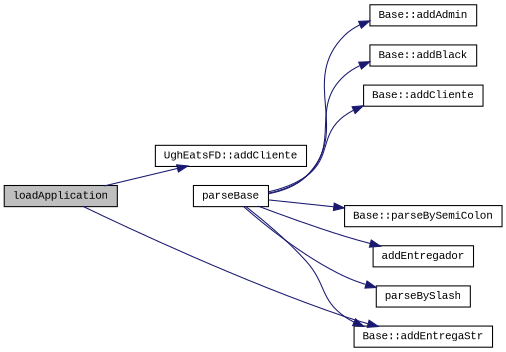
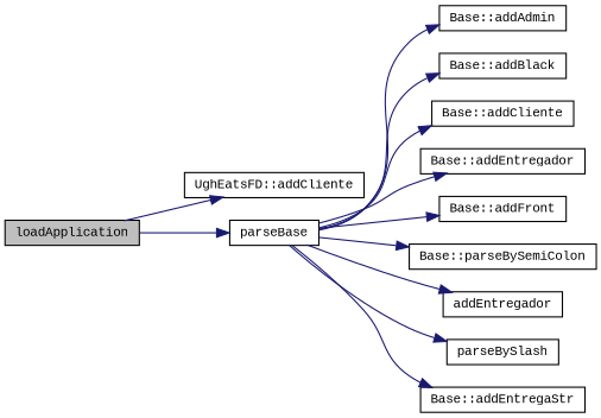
  digraph {
    fontname="Liberation Mono"
    rankdir=LR
    node [color=black fillcolor=white fontname="Liberation Mono" fontsize=10 shape=record style=filled]
    edge [color=midnightblue fontname="Liberation Mono" fontsize=10 labelfontname=Helvetica labelfontsize=10 style=solid]
    n1 [fillcolor=grey75 fontcolor=black height=0.2 label=loadApplication width=0.4]
    n2 [height=0.2 label="UghEatsFD::addCliente" width=0.4]
    n3 [height=0.2 label=parseBase width=0.4]
    n4 [height=0.2 label="Base::addAdmin" width=0.4]
    n5 [height=0.2 label="Base::addBlack" width=0.4]
    n6 [height=0.2 label="Base::addCliente" width=0.4]
+   n7 [height=0.2 label="Base::addEntregador" width=0.4]
    n8 [height=0.2 label="Base::addEntregaStr" width=0.4]
+   n9 [height=0.2 label="Base::addFront" width=0.4]
    n10 [height=0.2 label="Base::parseBySemiColon" width=0.4]
    n11 [height=0.2 label=addEntregador width=0.4]
    n12 [height=0.2 label=parseBySlash width=0.4]
    n1 -> n2
-   n1 -> n8
+   n1 -> n3
    n3 -> n4
    n3 -> n5
    n3 -> n6
+   n3 -> n7
    n3 -> n8
+   n3 -> n9
    n3 -> n10
    n3 -> n11
    n3 -> n12
  }
